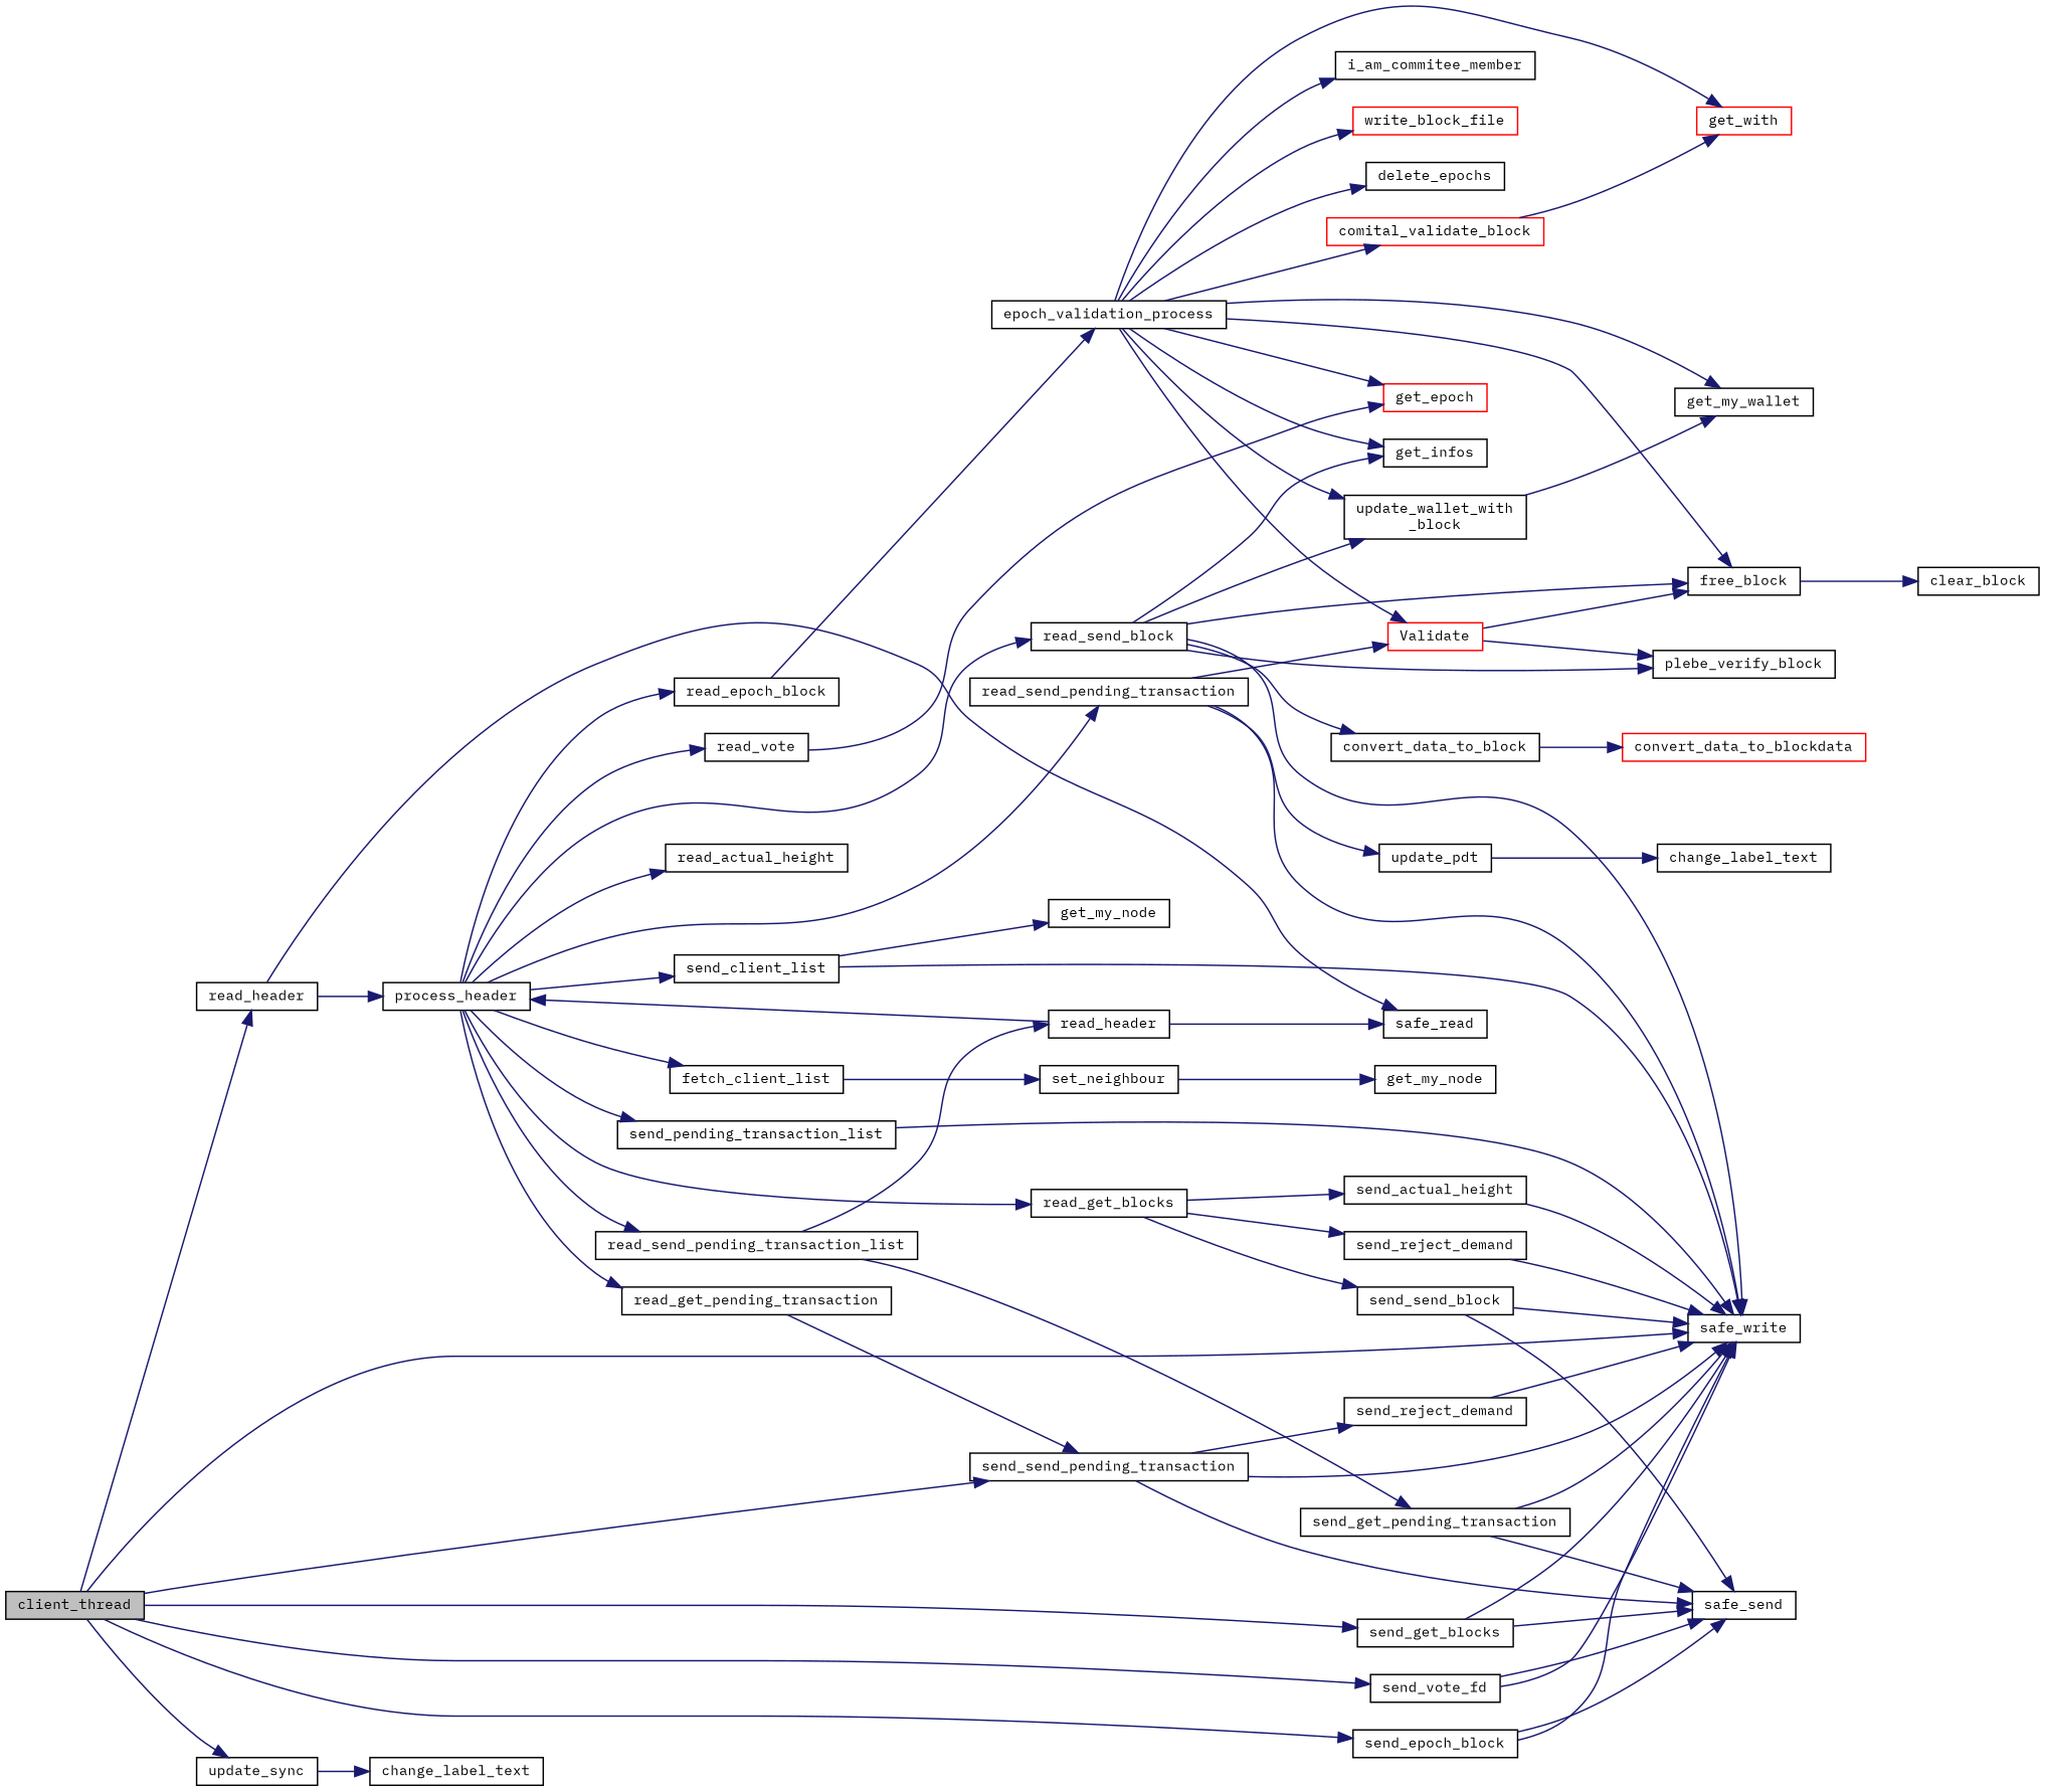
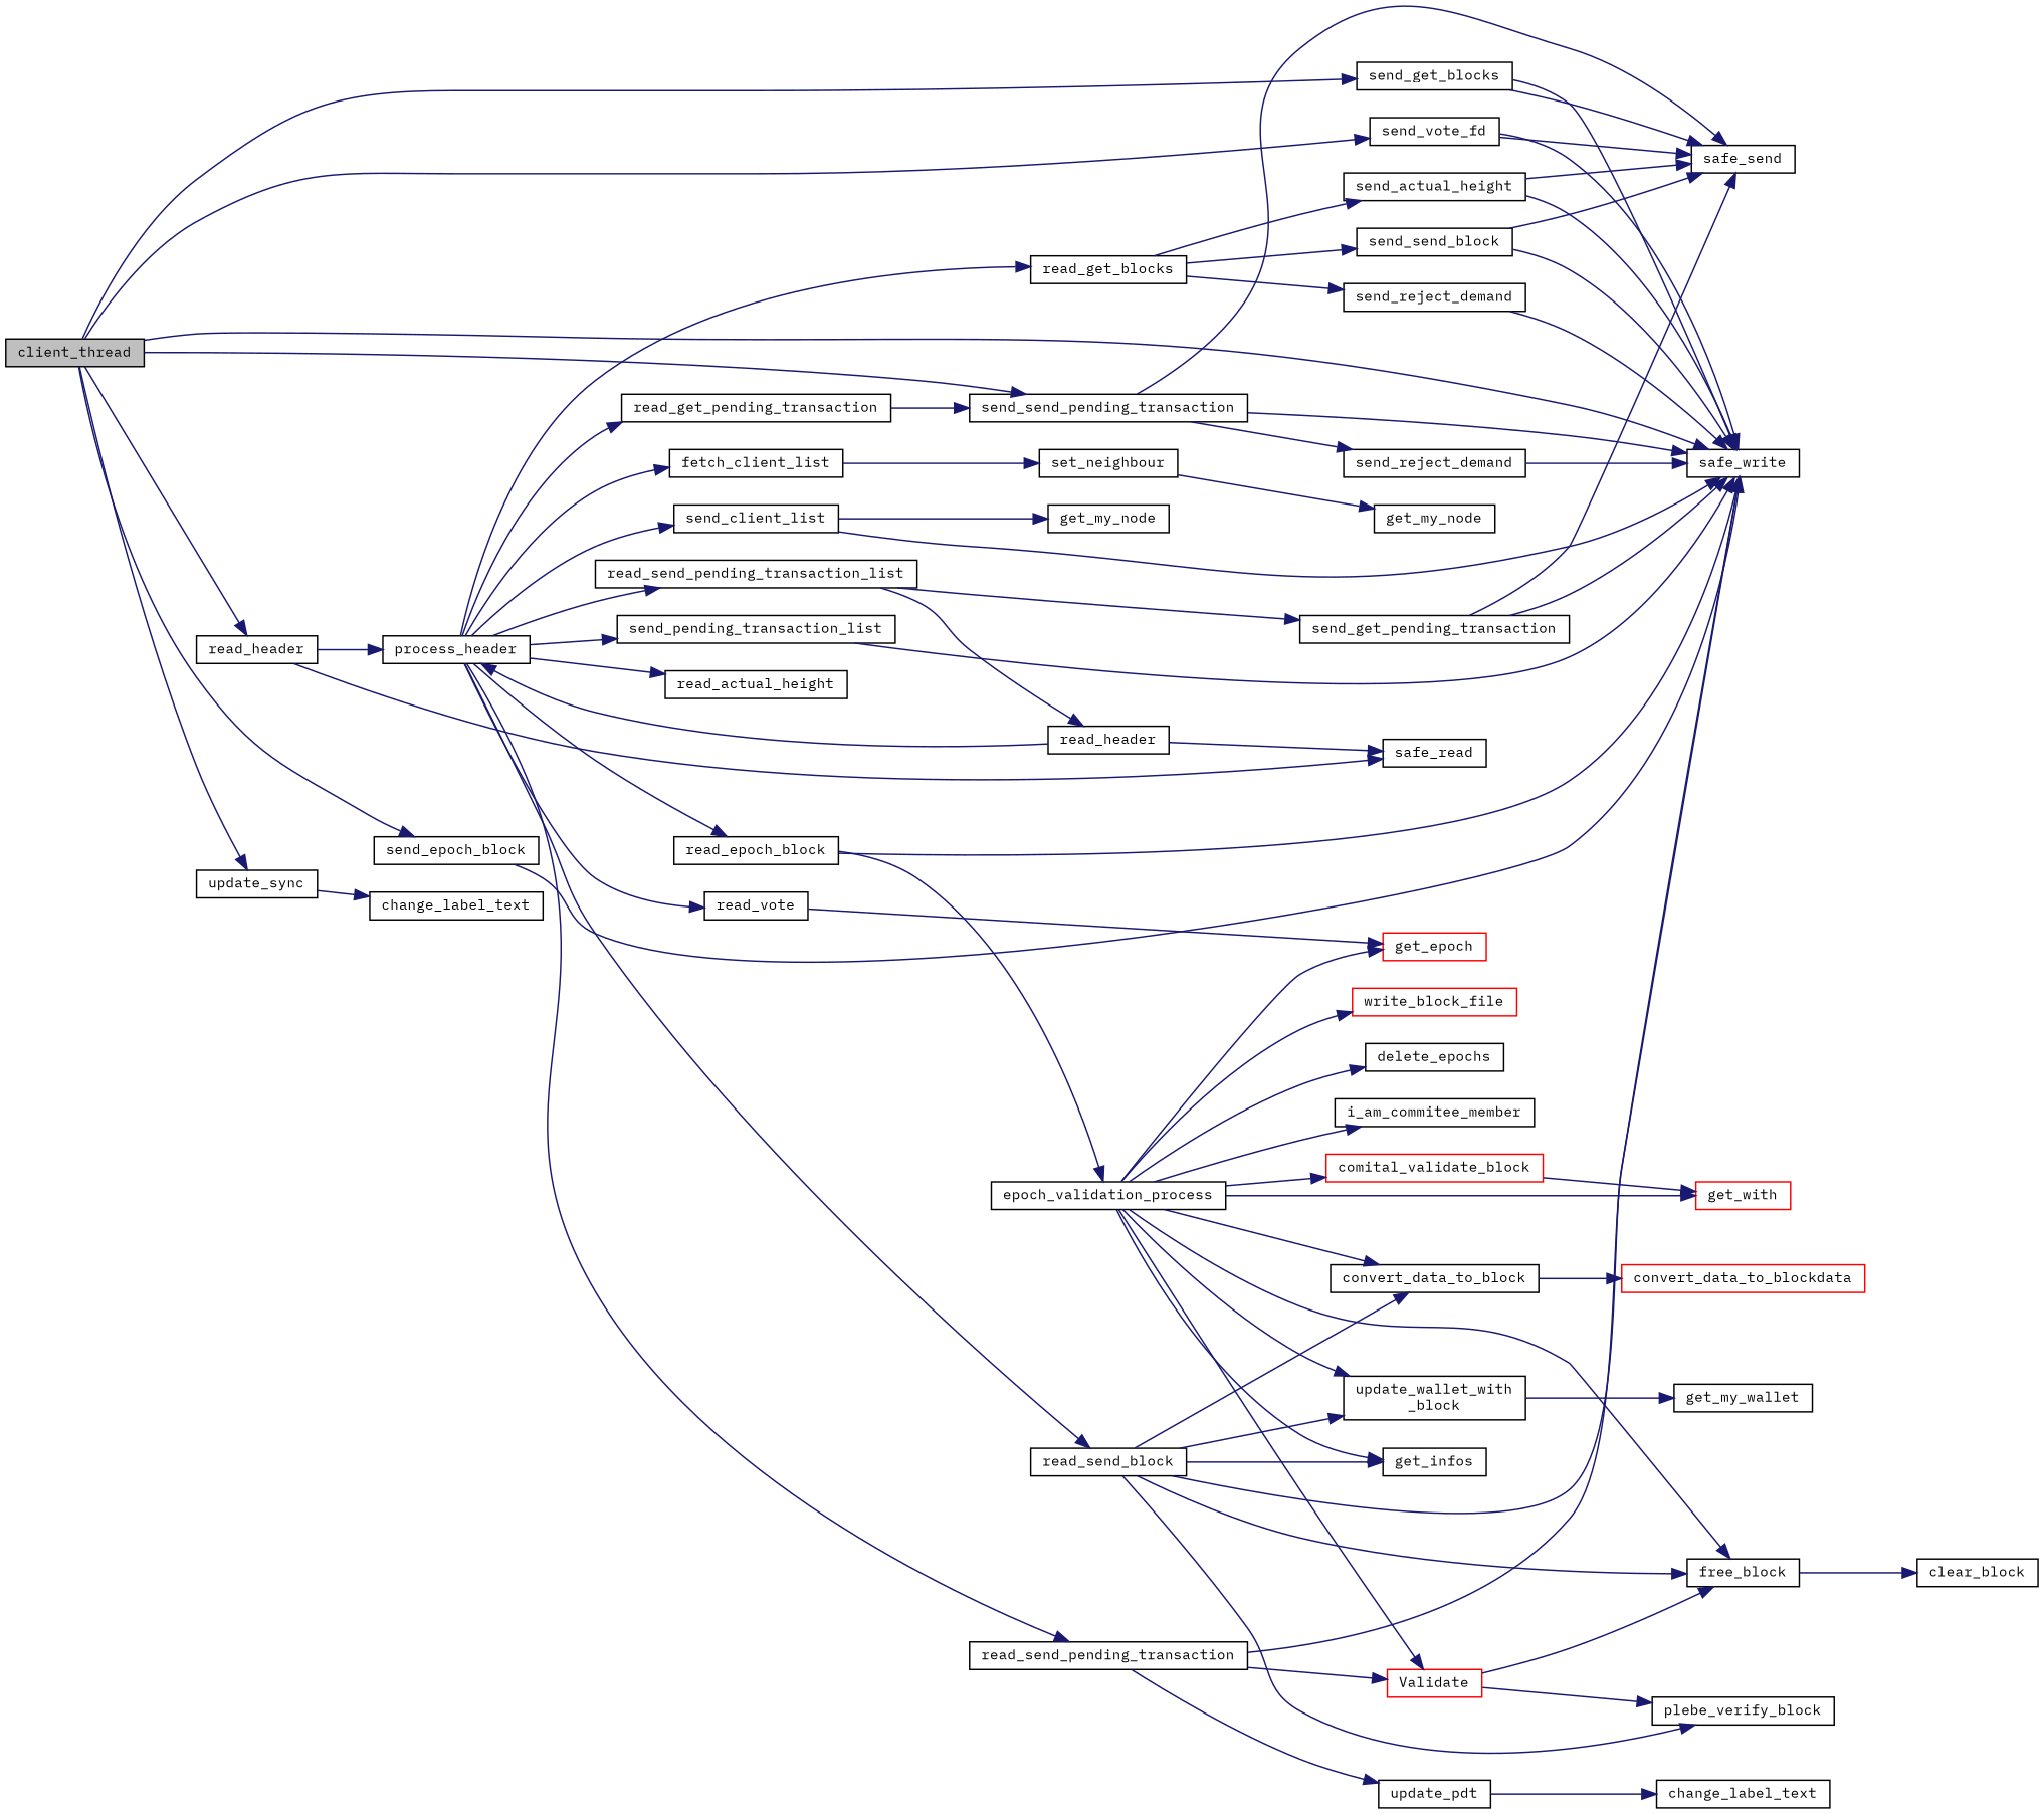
  digraph {
    fontname="IBM Plex Mono"
    rankdir=LR
    node [color=black fillcolor=white fontname="IBM Plex Mono" fontsize=10 shape=record style=filled]
    edge [color=midnightblue fontname="IBM Plex Mono" fontsize=10 labelfontname=Helvetica labelfontsize=10 style=solid]
    n1 [fillcolor=grey75 fontcolor=black height=0.2 label=client_thread width=0.4]
    n2 [height=0.2 label=read_header width=0.4]
    n3 [height=0.2 label=safe_write width=0.4]
    n4 [height=0.2 label=send_send_pending_transaction width=0.4]
    n5 [height=0.2 label=send_epoch_block width=0.4]
    n6 [height=0.2 label=send_get_blocks width=0.4]
    n7 [height=0.2 label=send_vote_fd width=0.4]
    n8 [height=0.2 label=update_sync width=0.4]
    n9 [height=0.2 label=process_header width=0.4]
    n10 [height=0.2 label=safe_read width=0.4]
    n11 [height=0.2 label=safe_send width=0.4]
    n12 [height=0.2 label=send_reject_demand width=0.4]
    n13 [height=0.2 label=change_label_text width=0.4]
    n14 [height=0.2 label=fetch_client_list width=0.4]
    n15 [height=0.2 label=read_actual_height width=0.4]
    n16 [height=0.2 label=read_epoch_block width=0.4]
    n17 [height=0.2 label=read_get_blocks width=0.4]
    n18 [height=0.2 label=read_get_pending_transaction width=0.4]
    n19 [height=0.2 label=read_send_block width=0.4]
    n20 [height=0.2 label=read_send_pending_transaction width=0.4]
    n21 [height=0.2 label=read_send_pending_transaction_list width=0.4]
    n22 [height=0.2 label=read_vote width=0.4]
    n23 [height=0.2 label=send_client_list width=0.4]
    n24 [height=0.2 label=send_pending_transaction_list width=0.4]
    n25 [height=0.2 label=set_neighbour width=0.4]
    n26 [height=0.2 label=epoch_validation_process width=0.4]
    n27 [height=0.2 label=send_actual_height width=0.4]
    n28 [height=0.2 label=send_reject_demand width=0.4]
    n29 [height=0.2 label=send_send_block width=0.4]
    n30 [height=0.2 label=convert_data_to_block width=0.4]
    n31 [height=0.2 label=free_block width=0.4]
    n32 [height=0.2 label=get_infos width=0.4]
    n33 [height=0.2 label="update_wallet_with\l_block" width=0.4]
    n34 [height=0.2 label=plebe_verify_block width=0.4]
    n35 [color=red height=0.2 label=Validate width=0.4]
    n36 [height=0.2 label=update_pdt width=0.4]
    n37 [height=0.2 label=read_header width=0.4]
    n38 [height=0.2 label=send_get_pending_transaction width=0.4]
    n39 [color=red height=0.2 label=get_epoch width=0.4]
    n40 [height=0.2 label=get_my_node width=0.4]
    n41 [height=0.2 label=get_my_node width=0.4]
    n42 [color=red height=0.2 label=comital_validate_block width=0.4]
    n43 [color=red height=0.2 label=get_with width=0.4]
    n44 [height=0.2 label=delete_epochs width=0.4]
    n45 [height=0.2 label=i_am_commitee_member width=0.4]
    n46 [color=red height=0.2 label=write_block_file width=0.4]
    n47 [color=red height=0.2 label=convert_data_to_blockdata width=0.4]
    n48 [height=0.2 label=clear_block width=0.4]
    n49 [height=0.2 label=get_my_wallet width=0.4]
    n50 [height=0.2 label=change_label_text width=0.4]
    n1 -> n2
    n1 -> n3
    n1 -> n4
    n1 -> n5
    n1 -> n6
    n1 -> n7
    n1 -> n8
    n2 -> n9
    n2 -> n10
    n4 -> n3
    n4 -> n11
    n4 -> n12
    n5 -> n3
-   n5 -> n11
+   n27 -> n11
    n6 -> n3
    n6 -> n11
    n7 -> n3
    n7 -> n11
    n8 -> n13
    n9 -> n14
    n9 -> n15
    n9 -> n16
    n9 -> n17
    n9 -> n18
    n9 -> n19
    n9 -> n20
    n9 -> n21
    n9 -> n22
    n9 -> n23
    n9 -> n24
    n12 -> n3
    n14 -> n25
+   n16 -> n3
    n16 -> n26
    n17 -> n27
    n17 -> n28
    n17 -> n29
    n18 -> n4
    n19 -> n3
    n19 -> n30
    n19 -> n31
    n19 -> n32
    n19 -> n33
    n19 -> n34
    n20 -> n3
    n20 -> n35
    n20 -> n36
    n21 -> n37
    n21 -> n38
    n22 -> n39
    n23 -> n3
    n23 -> n40
    n24 -> n3
    n25 -> n41
-   n26 -> n49
+   n26 -> n30
    n26 -> n31
    n26 -> n32
    n26 -> n33
    n26 -> n35
    n26 -> n39
    n26 -> n42
    n26 -> n43
    n26 -> n44
    n26 -> n45
    n26 -> n46
    n27 -> n3
    n28 -> n3
    n29 -> n3
    n29 -> n11
    n30 -> n47
    n31 -> n48
    n33 -> n49
    n35 -> n31
    n35 -> n34
    n36 -> n50
    n37 -> n9
    n37 -> n10
    n38 -> n3
    n38 -> n11
    n42 -> n43
  }
